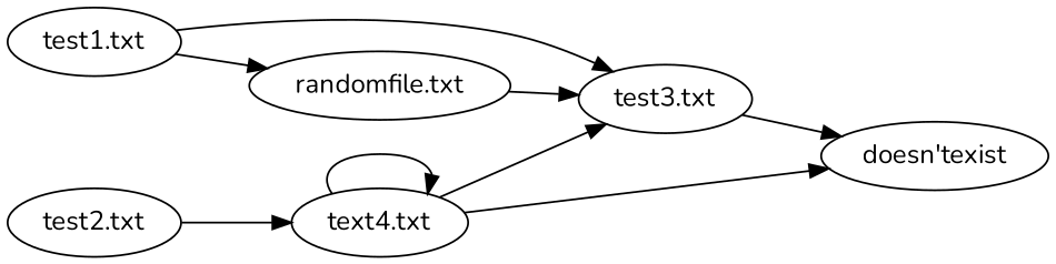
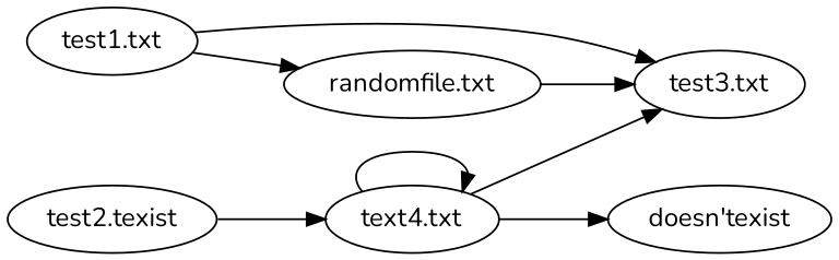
  digraph {
    fontname=Nunito
    rankdir=LR
    node [fontname=Nunito]
    edge [fontname=Nunito]
    "test1.txt"
    "test3.txt"
    "randomfile.txt"
    "doesn'texist"
-   "test2.txt"
+   "test2.txt" [label="test2.texist"]
    "text4.txt"
    "test1.txt" -> "test3.txt"
    "test1.txt" -> "randomfile.txt"
-   "test3.txt" -> "doesn'texist"
    "randomfile.txt" -> "test3.txt"
    "test2.txt" -> "text4.txt"
    "text4.txt" -> "test3.txt"
    "text4.txt" -> "doesn'texist"
    "text4.txt" -> "text4.txt"
  }
